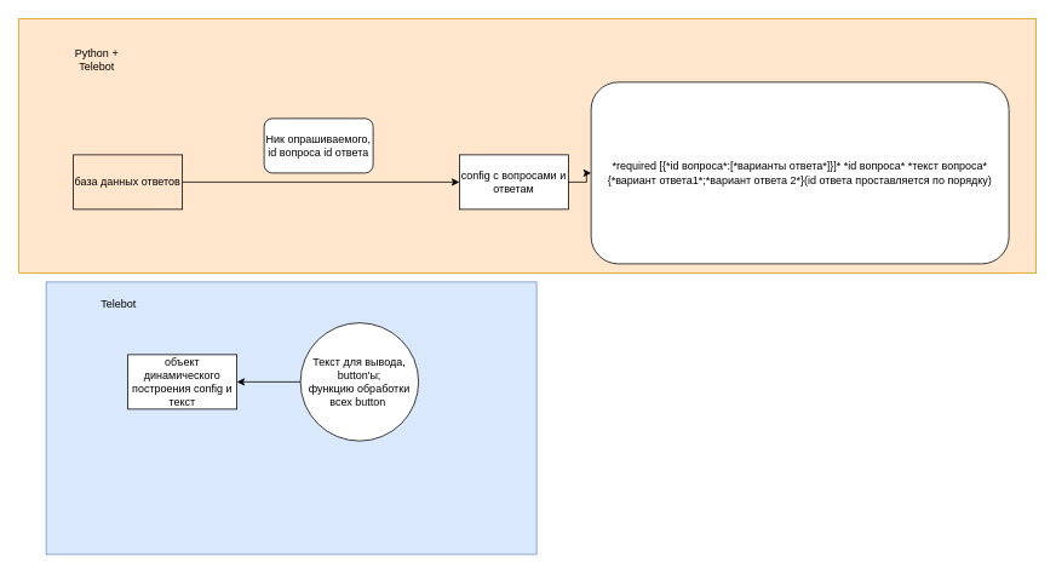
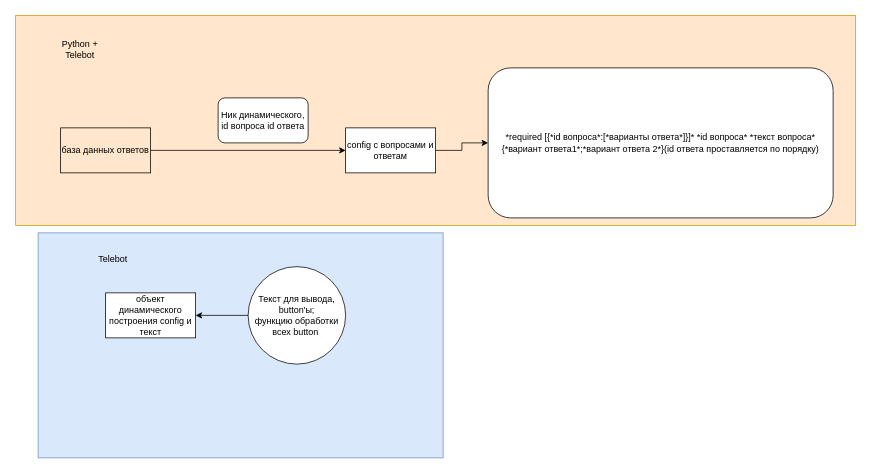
  <mxCell id="0" />
  <mxCell id="1" parent="0" />
  <mxCell id="2" value="" style="group" vertex="1" connectable="0" parent="1"><mxGeometry x="20" y="20" width="1120" height="280" as="geometry" /></mxCell>
  <mxCell id="3" value="" style="rounded=0;whiteSpace=wrap;html=1;fillColor=#ffe6cc;strokeColor=#d79b00;" vertex="1" parent="2"><mxGeometry width="1120" height="280" as="geometry" /></mxCell>
- <mxCell id="4" value="config с вопросами и ответам" style="rounded=0;whiteSpace=wrap;html=1;" vertex="1" parent="2"><mxGeometry x="485" y="150" width="120" height="60" as="geometry" /></mxCell>
+ <mxCell id="4" value="config с вопросами и ответам" style="rounded=0;whiteSpace=wrap;html=1;" vertex="1" parent="2"><mxGeometry x="440" y="150" width="120" height="60" as="geometry" /></mxCell>
  <mxCell id="5" value="*required [{*id вопроса*:[*варианты ответа*]}]* *id вопроса* *текст вопроса* {*вариант ответа1*;*вариант ответа 2*}(id ответа проставляется по порядку)" style="rounded=1;whiteSpace=wrap;html=1;" vertex="1" parent="2"><mxGeometry x="630" y="70" width="460" height="200" as="geometry" /></mxCell>
  <mxCell id="6" value="" style="edgeStyle=orthogonalEdgeStyle;rounded=0;orthogonalLoop=1;jettySize=auto;html=1;" edge="1" parent="2" source="4" target="5"><mxGeometry relative="1" as="geometry" /></mxCell>
  <mxCell id="7" value="база данных ответов" style="rounded=0;whiteSpace=wrap;html=1;fillColor=#ffe6cc;" vertex="1" parent="2"><mxGeometry x="60" y="150" width="120" height="60" as="geometry" /></mxCell>
- <mxCell id="8" value="Ник опрашиваемого, id вопроса id ответа" style="rounded=1;whiteSpace=wrap;html=1;" vertex="1" parent="2"><mxGeometry x="270" y="110" width="120" height="60" as="geometry" /></mxCell>
+ <mxCell id="8" value="Ник динамического, id вопроса id ответа" style="rounded=1;whiteSpace=wrap;html=1;" vertex="1" parent="2"><mxGeometry x="270" y="110" width="120" height="60" as="geometry" /></mxCell>
  <mxCell id="9" value="" style="edgeStyle=orthogonalEdgeStyle;rounded=0;orthogonalLoop=1;jettySize=auto;html=1;" edge="1" parent="2" source="7" target="4"><mxGeometry relative="1" as="geometry" /></mxCell>
  <mxCell id="10" value="Python + Telebot" style="text;html=1;strokeColor=none;fillColor=none;align=center;verticalAlign=middle;whiteSpace=wrap;rounded=0;" vertex="1" parent="2"><mxGeometry x="56" y="30" width="60" height="30" as="geometry" /></mxCell>
  <mxCell id="11" value="" style="group" vertex="1" connectable="0" parent="1"><mxGeometry x="50" y="310" width="540" height="300" as="geometry" /></mxCell>
  <mxCell id="12" value="" style="group" vertex="1" connectable="0" parent="11"><mxGeometry width="540" height="300" as="geometry" /></mxCell>
  <mxCell id="13" value="" style="rounded=0;whiteSpace=wrap;html=1;fillColor=#dae8fc;strokeColor=#6c8ebf;" vertex="1" parent="12"><mxGeometry width="540" height="300" as="geometry" /></mxCell>
  <mxCell id="14" value="объект динамического построения config и текст" style="rounded=0;whiteSpace=wrap;html=1;" vertex="1" parent="12"><mxGeometry x="90" y="80" width="120" height="60" as="geometry" /></mxCell>
  <mxCell id="15" value="" style="edgeStyle=orthogonalEdgeStyle;rounded=0;orthogonalLoop=1;jettySize=auto;html=1;" edge="1" parent="12" source="16" target="14"><mxGeometry relative="1" as="geometry" /></mxCell>
  <mxCell id="16" value="Текст для вывода, button'ы;&lt;br&gt;функцию обработки всех button&amp;nbsp;" style="ellipse;whiteSpace=wrap;html=1;aspect=fixed;" vertex="1" parent="12"><mxGeometry x="280" y="45" width="130" height="130" as="geometry" /></mxCell>
- <mxCell id="17" value="Telebot" style="text;html=1;strokeColor=none;fillColor=none;align=center;verticalAlign=middle;whiteSpace=wrap;rounded=0;" vertex="1" parent="11"><mxGeometry x="50" y="10" width="60" height="30" as="geometry" /></mxCell>
+ <mxCell id="17" value="Telebot" style="text;html=1;strokeColor=none;fillColor=none;align=center;verticalAlign=middle;whiteSpace=wrap;rounded=0;" vertex="1" parent="11"><mxGeometry x="70" y="20" width="60" height="30" as="geometry" /></mxCell>
